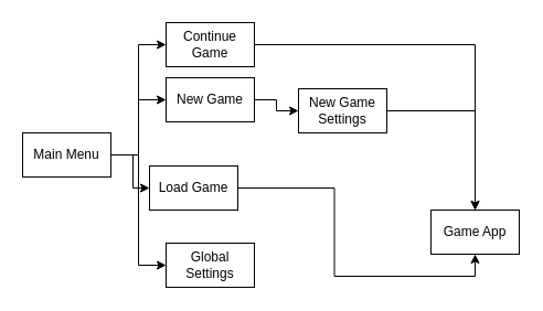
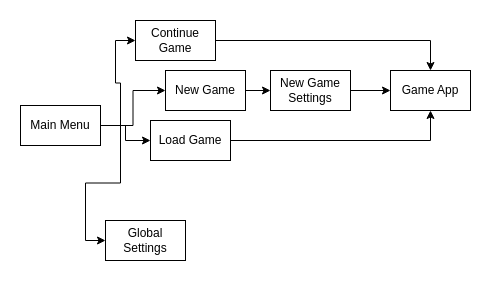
  <mxCell id="0" />
  <mxCell id="1" parent="0" />
  <mxCell id="2" style="edgeStyle=orthogonalEdgeStyle;rounded=0;orthogonalLoop=1;jettySize=auto;html=1;" edge="1" parent="1" source="6" target="13"><mxGeometry relative="1" as="geometry" /></mxCell>
  <mxCell id="3" style="edgeStyle=orthogonalEdgeStyle;rounded=0;orthogonalLoop=1;jettySize=auto;html=1;entryX=0;entryY=0.5;entryDx=0;entryDy=0;" edge="1" parent="1" source="6" target="10"><mxGeometry relative="1" as="geometry" /></mxCell>
  <mxCell id="4" style="edgeStyle=orthogonalEdgeStyle;rounded=0;orthogonalLoop=1;jettySize=auto;html=1;entryX=0;entryY=0.5;entryDx=0;entryDy=0;" edge="1" parent="1" source="6" target="8"><mxGeometry relative="1" as="geometry" /></mxCell>
  <mxCell id="5" style="edgeStyle=orthogonalEdgeStyle;rounded=0;orthogonalLoop=1;jettySize=auto;html=1;entryX=0;entryY=0.5;entryDx=0;entryDy=0;" edge="1" parent="1" source="6" target="11"><mxGeometry relative="1" as="geometry" /></mxCell>
- <mxCell id="6" value="Main Menu" style="rounded=0;whiteSpace=wrap;html=1;" vertex="1" parent="1"><mxGeometry x="20" y="120" width="80" height="40" as="geometry" /></mxCell>
+ <mxCell id="6" value="Main Menu" style="rounded=0;whiteSpace=wrap;html=1;" vertex="1" parent="1"><mxGeometry x="20" y="105" width="80" height="40" as="geometry" /></mxCell>
  <mxCell id="7" style="edgeStyle=orthogonalEdgeStyle;rounded=0;orthogonalLoop=1;jettySize=auto;html=1;" edge="1" parent="1" source="8" target="16"><mxGeometry relative="1" as="geometry" /></mxCell>
- <mxCell id="8" value="Continue Game" style="rounded=0;whiteSpace=wrap;html=1;" vertex="1" parent="1"><mxGeometry x="150" y="20" width="80" height="40" as="geometry" /></mxCell>
+ <mxCell id="8" value="Continue Game" style="rounded=0;whiteSpace=wrap;html=1;" vertex="1" parent="1"><mxGeometry x="135" y="20" width="80" height="40" as="geometry" /></mxCell>
  <mxCell id="9" style="edgeStyle=orthogonalEdgeStyle;rounded=0;orthogonalLoop=1;jettySize=auto;html=1;" edge="1" parent="1" source="10" target="15"><mxGeometry relative="1" as="geometry" /></mxCell>
- <mxCell id="10" value="New Game" style="rounded=0;whiteSpace=wrap;html=1;" vertex="1" parent="1"><mxGeometry x="150" y="70" width="80" height="40" as="geometry" /></mxCell>
- <mxCell id="11" value="Global Settings" style="rounded=0;whiteSpace=wrap;html=1;" vertex="1" parent="1"><mxGeometry x="150" y="220" width="80" height="40" as="geometry" /></mxCell>
+ <mxCell id="10" value="New Game" style="rounded=0;whiteSpace=wrap;html=1;" vertex="1" parent="1"><mxGeometry x="165" y="70" width="80" height="40" as="geometry" /></mxCell>
+ <mxCell id="11" value="Global Settings" style="rounded=0;whiteSpace=wrap;html=1;" vertex="1" parent="1"><mxGeometry x="105" y="220" width="80" height="40" as="geometry" /></mxCell>
  <mxCell id="12" style="edgeStyle=orthogonalEdgeStyle;rounded=0;orthogonalLoop=1;jettySize=auto;html=1;exitX=1;exitY=0.5;exitDx=0;exitDy=0;entryX=0.5;entryY=1;entryDx=0;entryDy=0;" edge="1" parent="1" source="13" target="16"><mxGeometry relative="1" as="geometry" /></mxCell>
- <mxCell id="13" value="Load Game" style="rounded=0;whiteSpace=wrap;html=1;" vertex="1" parent="1"><mxGeometry x="135" y="150" width="80" height="40" as="geometry" /></mxCell>
+ <mxCell id="13" value="Load Game" style="rounded=0;whiteSpace=wrap;html=1;" vertex="1" parent="1"><mxGeometry x="150" y="120" width="80" height="40" as="geometry" /></mxCell>
  <mxCell id="14" style="edgeStyle=orthogonalEdgeStyle;rounded=0;orthogonalLoop=1;jettySize=auto;html=1;" edge="1" parent="1" source="15" target="16"><mxGeometry relative="1" as="geometry" /></mxCell>
- <mxCell id="15" value="New Game Settings" style="rounded=0;whiteSpace=wrap;html=1;" vertex="1" parent="1"><mxGeometry x="270" y="80" width="80" height="40" as="geometry" /></mxCell>
- <mxCell id="16" value="Game App" style="rounded=0;whiteSpace=wrap;html=1;" vertex="1" parent="1"><mxGeometry x="390" y="190" width="80" height="40" as="geometry" /></mxCell>
+ <mxCell id="15" value="New Game Settings" style="rounded=0;whiteSpace=wrap;html=1;" vertex="1" parent="1"><mxGeometry x="270" y="70" width="80" height="40" as="geometry" /></mxCell>
+ <mxCell id="16" value="Game App" style="rounded=0;whiteSpace=wrap;html=1;" vertex="1" parent="1"><mxGeometry x="390" y="70" width="80" height="40" as="geometry" /></mxCell>
